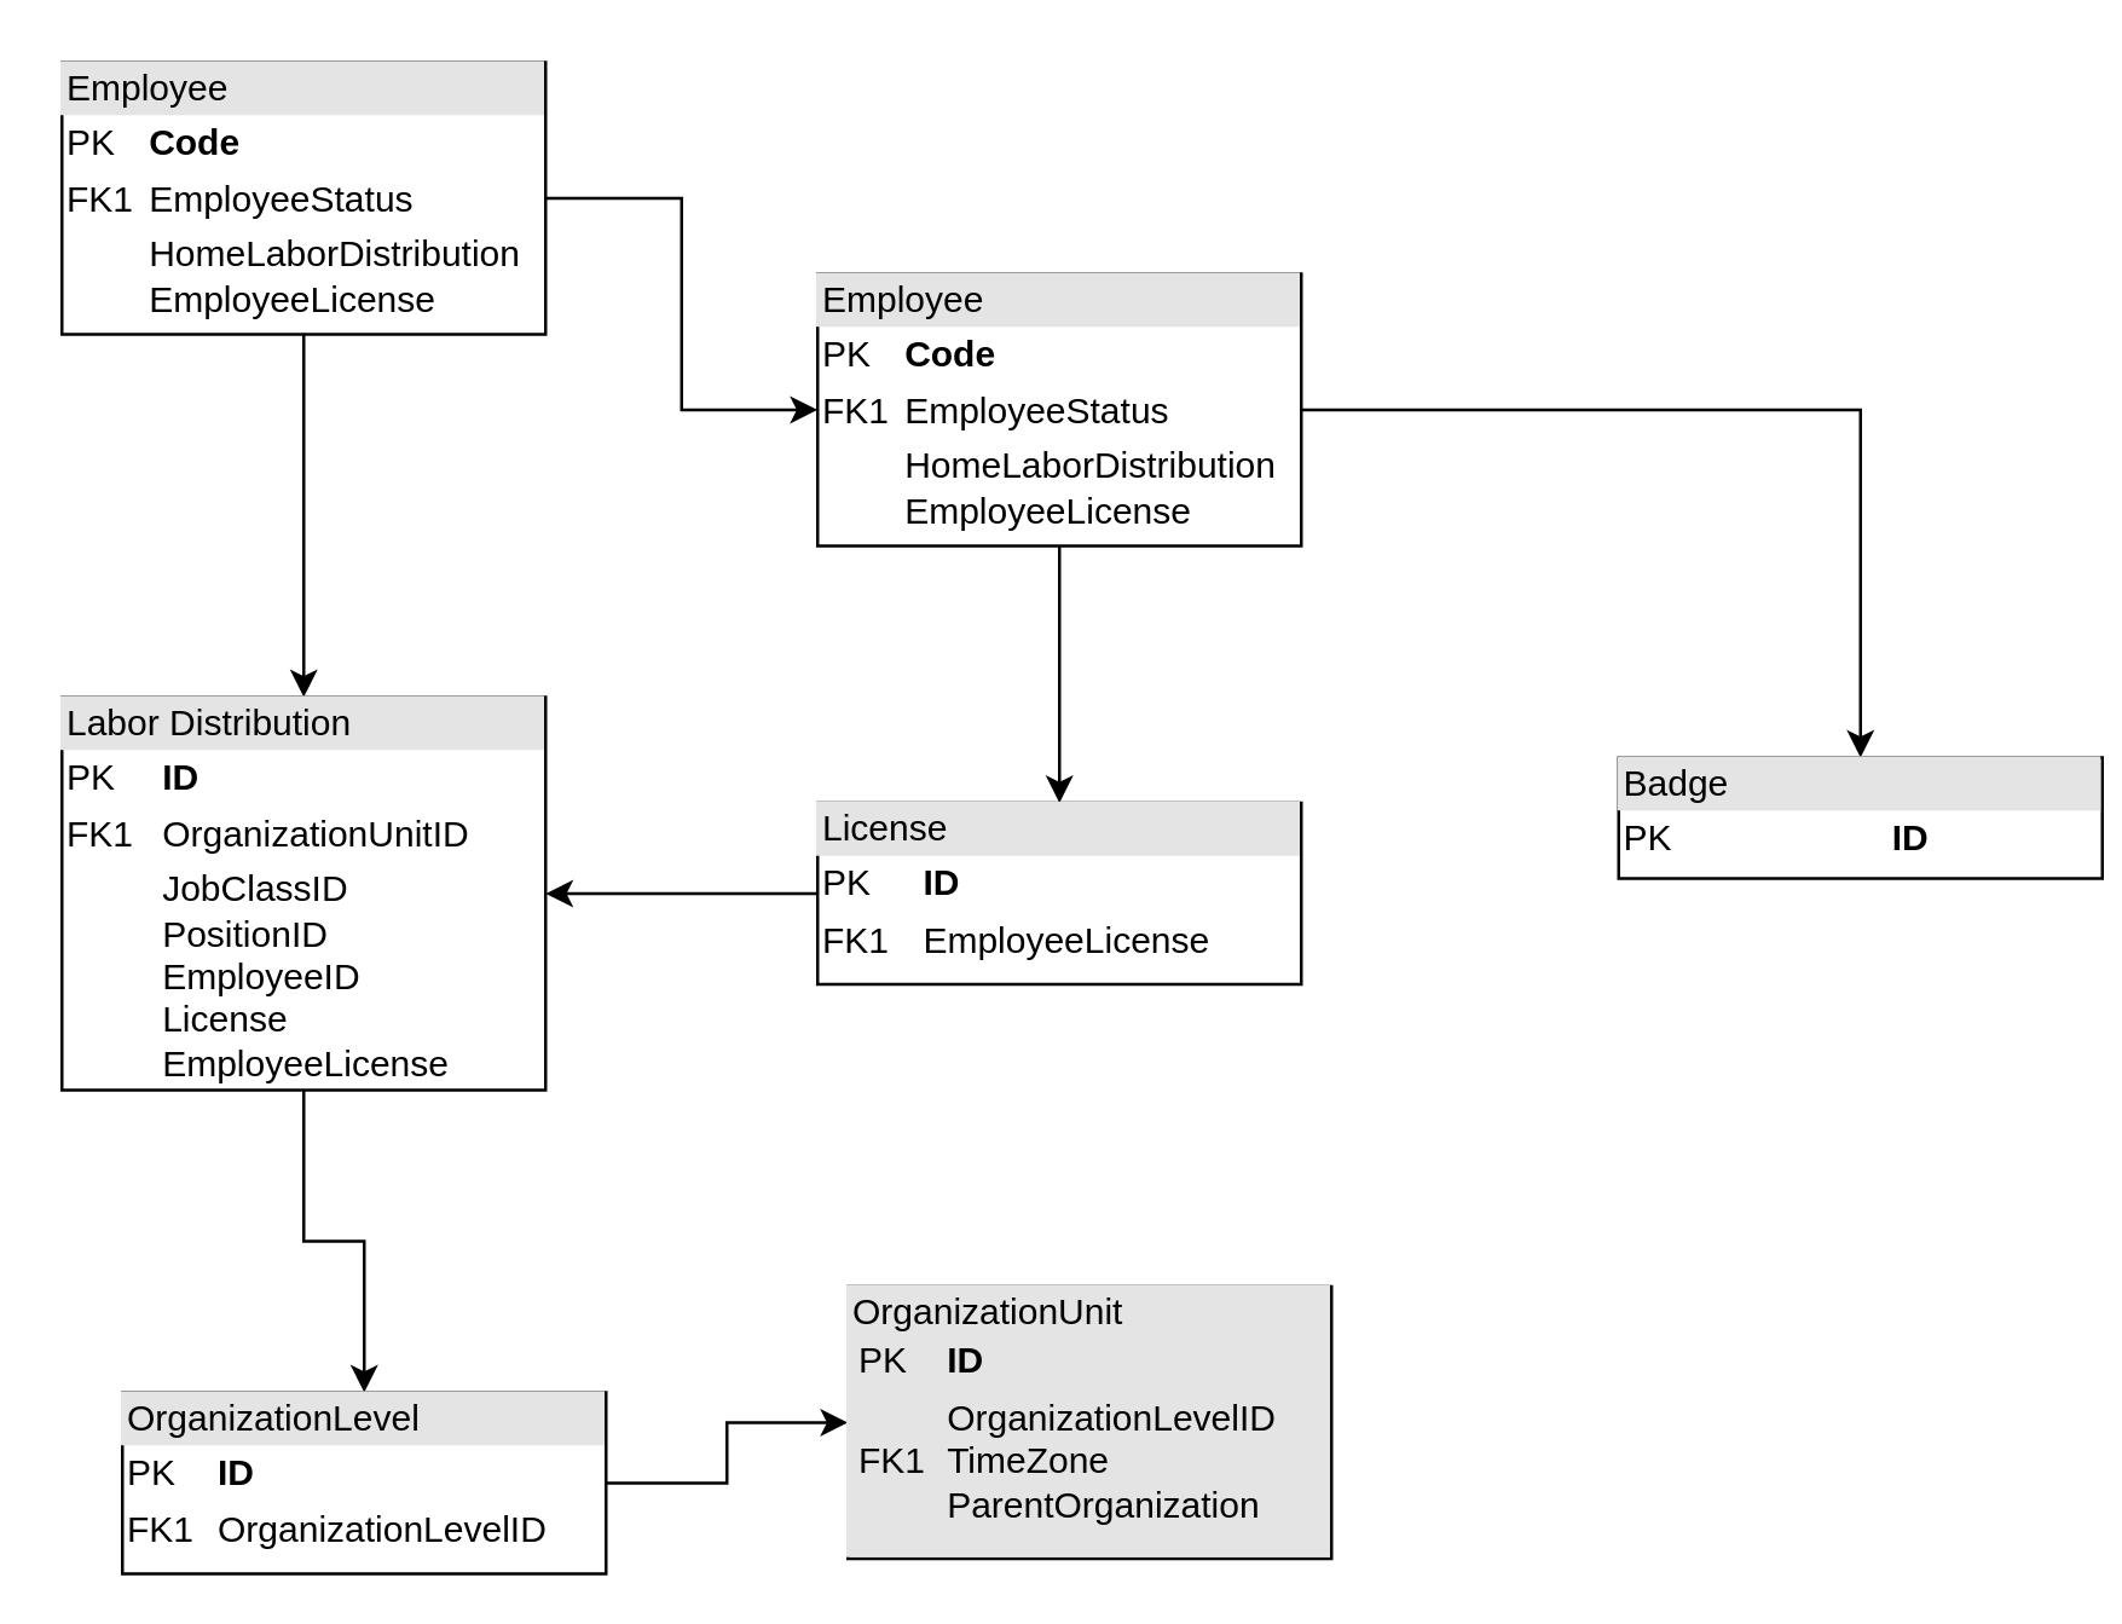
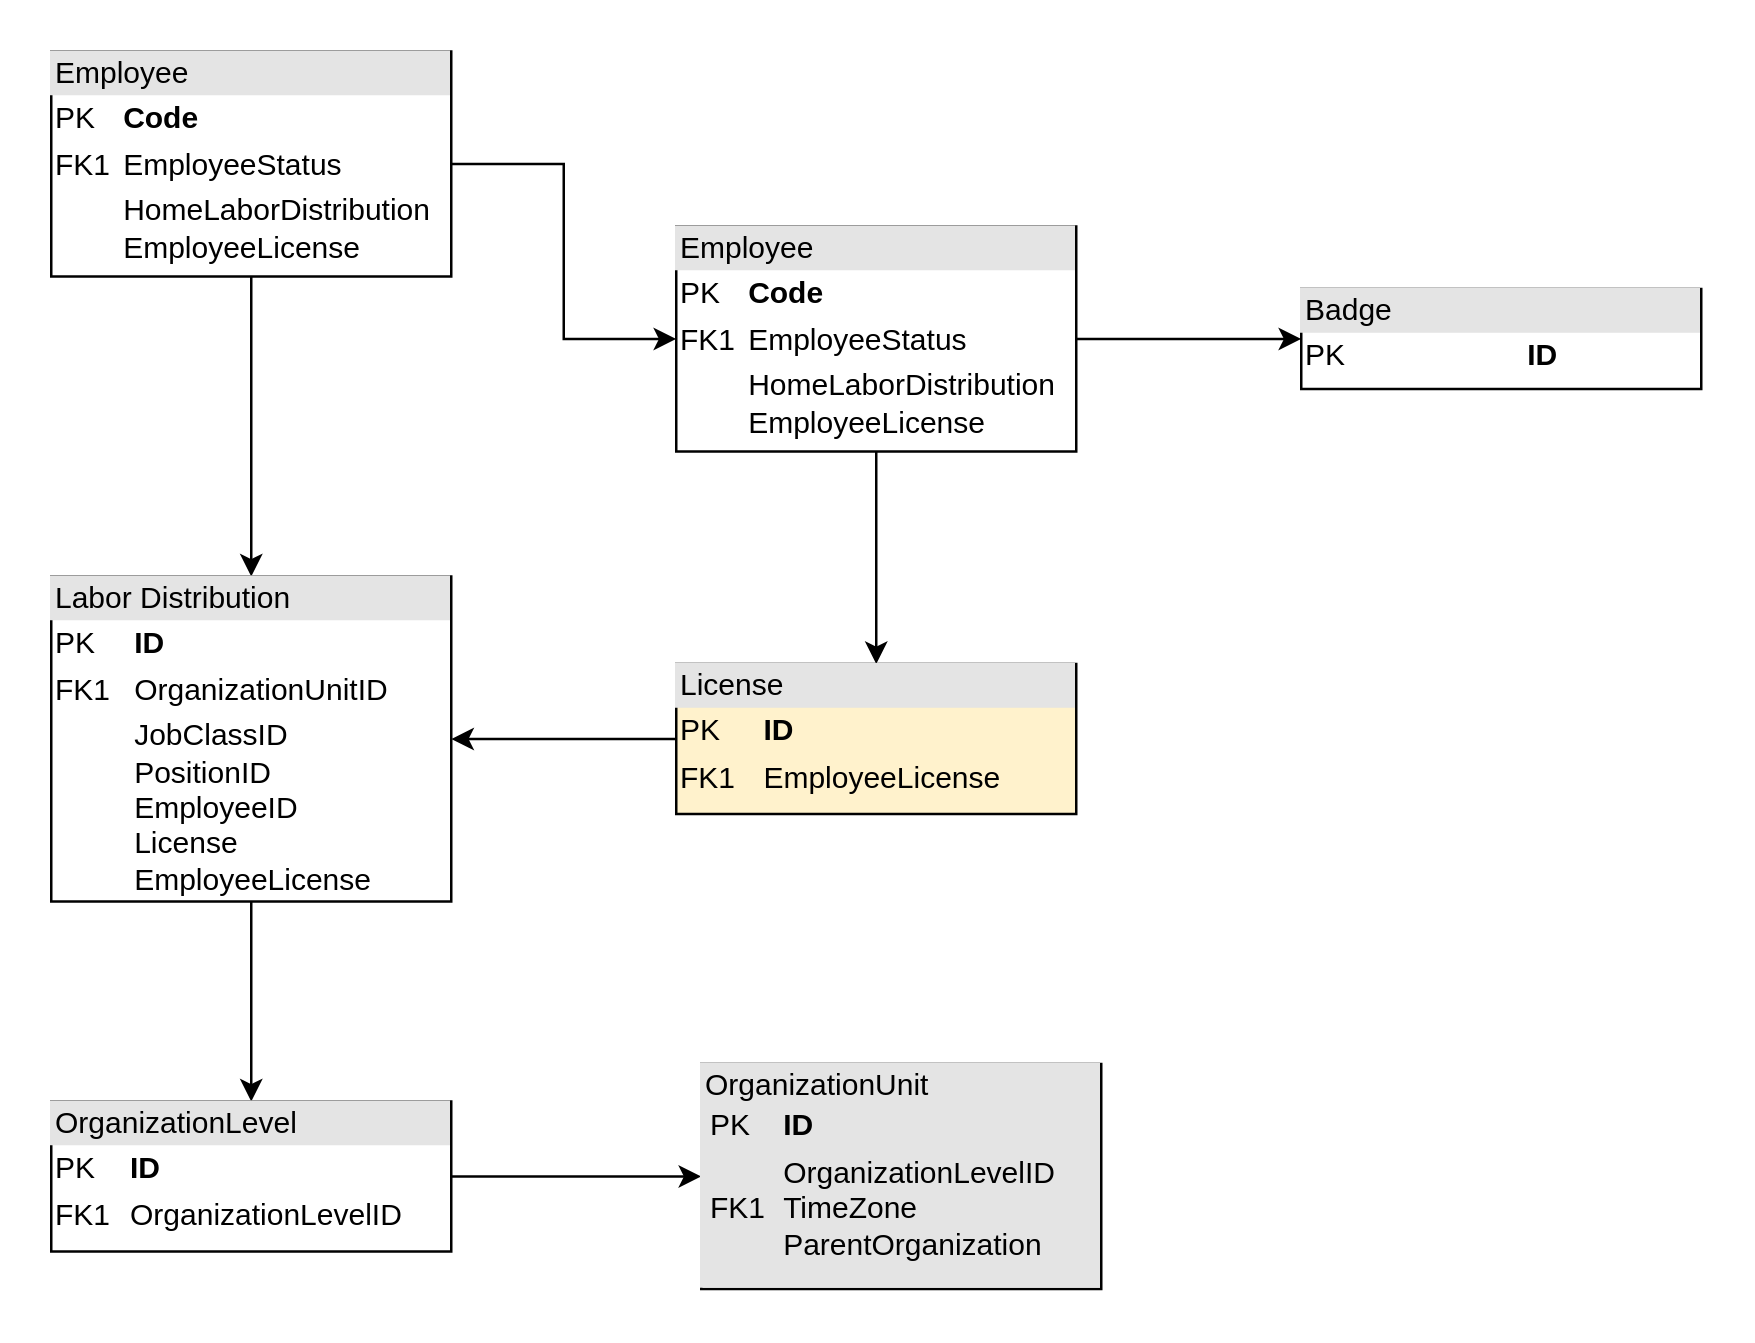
  <mxCell id="0" />
  <mxCell id="1" parent="0" />
  <mxCell id="2" value="" style="edgeStyle=orthogonalEdgeStyle;rounded=0;orthogonalLoop=1;jettySize=auto;html=1;" parent="1" source="4" target="6" edge="1"><mxGeometry relative="1" as="geometry" /></mxCell>
  <mxCell id="3" value="" style="edgeStyle=orthogonalEdgeStyle;rounded=0;orthogonalLoop=1;jettySize=auto;html=1;" parent="1" source="4" target="9" edge="1"><mxGeometry relative="1" as="geometry" /></mxCell>
  <mxCell id="4" value="&lt;div style=&quot;box-sizing: border-box ; width: 100% ; background: #e4e4e4 ; padding: 2px&quot;&gt;Employee&lt;/div&gt;&lt;table style=&quot;width: 100% ; font-size: 1em&quot; cellpadding=&quot;2&quot; cellspacing=&quot;0&quot;&gt;&lt;tbody&gt;&lt;tr&gt;&lt;td&gt;PK&lt;/td&gt;&lt;td&gt;&lt;b&gt;Code&lt;/b&gt;&lt;/td&gt;&lt;/tr&gt;&lt;tr&gt;&lt;td&gt;FK1&lt;/td&gt;&lt;td&gt;EmployeeStatus&lt;/td&gt;&lt;/tr&gt;&lt;tr&gt;&lt;td&gt;&lt;/td&gt;&lt;td&gt;HomeLaborDistribution&lt;br&gt;EmployeeLicense&lt;/td&gt;&lt;/tr&gt;&lt;/tbody&gt;&lt;/table&gt;" style="verticalAlign=top;align=left;overflow=fill;html=1;" parent="1" vertex="1"><mxGeometry x="20" y="20" width="160" height="90" as="geometry" /></mxCell>
  <mxCell id="5" value="" style="edgeStyle=orthogonalEdgeStyle;rounded=0;orthogonalLoop=1;jettySize=auto;html=1;" parent="1" source="6" target="14" edge="1"><mxGeometry relative="1" as="geometry" /></mxCell>
  <mxCell id="6" value="&lt;div style=&quot;box-sizing: border-box ; width: 100% ; background: #e4e4e4 ; padding: 2px&quot;&gt;Labor Distribution&lt;/div&gt;&lt;table style=&quot;width: 100% ; font-size: 1em&quot; cellpadding=&quot;2&quot; cellspacing=&quot;0&quot;&gt;&lt;tbody&gt;&lt;tr&gt;&lt;td&gt;PK&lt;/td&gt;&lt;td&gt;&lt;b&gt;ID&lt;/b&gt;&lt;/td&gt;&lt;/tr&gt;&lt;tr&gt;&lt;td&gt;FK1&lt;/td&gt;&lt;td&gt;OrganizationUnitID&lt;/td&gt;&lt;/tr&gt;&lt;tr&gt;&lt;td&gt;&lt;/td&gt;&lt;td&gt;JobClassID&lt;br&gt;PositionID&lt;br&gt;EmployeeID&lt;br&gt;License&lt;br&gt;EmployeeLicense&lt;/td&gt;&lt;/tr&gt;&lt;/tbody&gt;&lt;/table&gt;" style="verticalAlign=top;align=left;overflow=fill;html=1;" parent="1" vertex="1"><mxGeometry x="20" y="230" width="160" height="130" as="geometry" /></mxCell>
  <mxCell id="7" value="" style="edgeStyle=orthogonalEdgeStyle;rounded=0;orthogonalLoop=1;jettySize=auto;html=1;" parent="1" source="9" target="11" edge="1"><mxGeometry relative="1" as="geometry" /></mxCell>
  <mxCell id="8" value="" style="edgeStyle=orthogonalEdgeStyle;rounded=0;orthogonalLoop=1;jettySize=auto;html=1;" parent="1" source="9" target="12" edge="1"><mxGeometry relative="1" as="geometry" /></mxCell>
  <mxCell id="9" value="&lt;div style=&quot;box-sizing: border-box ; width: 100% ; background: #e4e4e4 ; padding: 2px&quot;&gt;Employee&lt;/div&gt;&lt;table style=&quot;width: 100% ; font-size: 1em&quot; cellpadding=&quot;2&quot; cellspacing=&quot;0&quot;&gt;&lt;tbody&gt;&lt;tr&gt;&lt;td&gt;PK&lt;/td&gt;&lt;td&gt;&lt;b&gt;Code&lt;/b&gt;&lt;/td&gt;&lt;/tr&gt;&lt;tr&gt;&lt;td&gt;FK1&lt;/td&gt;&lt;td&gt;EmployeeStatus&lt;/td&gt;&lt;/tr&gt;&lt;tr&gt;&lt;td&gt;&lt;/td&gt;&lt;td&gt;HomeLaborDistribution&lt;br&gt;EmployeeLicense&lt;/td&gt;&lt;/tr&gt;&lt;/tbody&gt;&lt;/table&gt;" style="verticalAlign=top;align=left;overflow=fill;html=1;" parent="1" vertex="1"><mxGeometry x="270" y="90" width="160" height="90" as="geometry" /></mxCell>
  <mxCell id="10" value="" style="edgeStyle=orthogonalEdgeStyle;rounded=0;orthogonalLoop=1;jettySize=auto;html=1;" parent="1" source="11" target="6" edge="1"><mxGeometry relative="1" as="geometry" /></mxCell>
- <mxCell id="11" value="&lt;div style=&quot;box-sizing: border-box ; width: 100% ; background: #e4e4e4 ; padding: 2px&quot;&gt;License&lt;/div&gt;&lt;table style=&quot;width: 100% ; font-size: 1em&quot; cellpadding=&quot;2&quot; cellspacing=&quot;0&quot;&gt;&lt;tbody&gt;&lt;tr&gt;&lt;td&gt;PK&lt;/td&gt;&lt;td&gt;&lt;b&gt;ID&lt;/b&gt;&lt;/td&gt;&lt;/tr&gt;&lt;tr&gt;&lt;td&gt;FK1&lt;/td&gt;&lt;td&gt;EmployeeLicense&lt;/td&gt;&lt;/tr&gt;&lt;tr&gt;&lt;td&gt;&lt;/td&gt;&lt;td&gt;&lt;br&gt;&lt;/td&gt;&lt;/tr&gt;&lt;/tbody&gt;&lt;/table&gt;" style="verticalAlign=top;align=left;overflow=fill;html=1;" parent="1" vertex="1"><mxGeometry x="270" y="265" width="160" height="60" as="geometry" /></mxCell>
- <mxCell id="12" value="&lt;div style=&quot;box-sizing: border-box ; width: 100% ; background: #e4e4e4 ; padding: 2px&quot;&gt;Badge&lt;/div&gt;&lt;table style=&quot;width: 100% ; font-size: 1em&quot; cellpadding=&quot;2&quot; cellspacing=&quot;0&quot;&gt;&lt;tbody&gt;&lt;tr&gt;&lt;td&gt;PK&lt;/td&gt;&lt;td&gt;&lt;b&gt;ID&lt;/b&gt;&lt;/td&gt;&lt;/tr&gt;&lt;tr&gt;&lt;td&gt;&lt;br&gt;&lt;/td&gt;&lt;td&gt;&lt;br&gt;&lt;/td&gt;&lt;/tr&gt;&lt;/tbody&gt;&lt;/table&gt;" style="verticalAlign=top;align=left;overflow=fill;html=1;" parent="1" vertex="1"><mxGeometry x="535" y="250" width="160" height="40" as="geometry" /></mxCell>
+ <mxCell id="11" value="&lt;div style=&quot;box-sizing: border-box ; width: 100% ; background: #e4e4e4 ; padding: 2px&quot;&gt;License&lt;/div&gt;&lt;table style=&quot;width: 100% ; font-size: 1em&quot; cellpadding=&quot;2&quot; cellspacing=&quot;0&quot;&gt;&lt;tbody&gt;&lt;tr&gt;&lt;td&gt;PK&lt;/td&gt;&lt;td&gt;&lt;b&gt;ID&lt;/b&gt;&lt;/td&gt;&lt;/tr&gt;&lt;tr&gt;&lt;td&gt;FK1&lt;/td&gt;&lt;td&gt;EmployeeLicense&lt;/td&gt;&lt;/tr&gt;&lt;tr&gt;&lt;td&gt;&lt;/td&gt;&lt;td&gt;&lt;br&gt;&lt;/td&gt;&lt;/tr&gt;&lt;/tbody&gt;&lt;/table&gt;" style="verticalAlign=top;align=left;overflow=fill;html=1;fillColor=#fff2cc;" parent="1" vertex="1"><mxGeometry x="270" y="265" width="160" height="60" as="geometry" /></mxCell>
+ <mxCell id="12" value="&lt;div style=&quot;box-sizing: border-box ; width: 100% ; background: #e4e4e4 ; padding: 2px&quot;&gt;Badge&lt;/div&gt;&lt;table style=&quot;width: 100% ; font-size: 1em&quot; cellpadding=&quot;2&quot; cellspacing=&quot;0&quot;&gt;&lt;tbody&gt;&lt;tr&gt;&lt;td&gt;PK&lt;/td&gt;&lt;td&gt;&lt;b&gt;ID&lt;/b&gt;&lt;/td&gt;&lt;/tr&gt;&lt;tr&gt;&lt;td&gt;&lt;br&gt;&lt;/td&gt;&lt;td&gt;&lt;br&gt;&lt;/td&gt;&lt;/tr&gt;&lt;/tbody&gt;&lt;/table&gt;" style="verticalAlign=top;align=left;overflow=fill;html=1;" parent="1" vertex="1"><mxGeometry x="520" y="115" width="160" height="40" as="geometry" /></mxCell>
  <mxCell id="13" value="" style="edgeStyle=orthogonalEdgeStyle;rounded=0;orthogonalLoop=1;jettySize=auto;html=1;" parent="1" source="14" target="15" edge="1"><mxGeometry relative="1" as="geometry" /></mxCell>
- <mxCell id="14" value="&lt;div style=&quot;box-sizing: border-box ; width: 100% ; background: #e4e4e4 ; padding: 2px&quot;&gt;OrganizationLevel&lt;/div&gt;&lt;table style=&quot;width: 100% ; font-size: 1em&quot; cellpadding=&quot;2&quot; cellspacing=&quot;0&quot;&gt;&lt;tbody&gt;&lt;tr&gt;&lt;td&gt;PK&lt;/td&gt;&lt;td&gt;&lt;b&gt;ID&lt;/b&gt;&lt;/td&gt;&lt;/tr&gt;&lt;tr&gt;&lt;td&gt;FK1&lt;/td&gt;&lt;td&gt;OrganizationLevelID&lt;/td&gt;&lt;/tr&gt;&lt;tr&gt;&lt;td&gt;&lt;/td&gt;&lt;td&gt;&lt;br&gt;&lt;/td&gt;&lt;/tr&gt;&lt;/tbody&gt;&lt;/table&gt;" style="verticalAlign=top;align=left;overflow=fill;html=1;" parent="1" vertex="1"><mxGeometry x="40" y="460" width="160" height="60" as="geometry" /></mxCell>
+ <mxCell id="14" value="&lt;div style=&quot;box-sizing: border-box ; width: 100% ; background: #e4e4e4 ; padding: 2px&quot;&gt;OrganizationLevel&lt;/div&gt;&lt;table style=&quot;width: 100% ; font-size: 1em&quot; cellpadding=&quot;2&quot; cellspacing=&quot;0&quot;&gt;&lt;tbody&gt;&lt;tr&gt;&lt;td&gt;PK&lt;/td&gt;&lt;td&gt;&lt;b&gt;ID&lt;/b&gt;&lt;/td&gt;&lt;/tr&gt;&lt;tr&gt;&lt;td&gt;FK1&lt;/td&gt;&lt;td&gt;OrganizationLevelID&lt;/td&gt;&lt;/tr&gt;&lt;tr&gt;&lt;td&gt;&lt;/td&gt;&lt;td&gt;&lt;br&gt;&lt;/td&gt;&lt;/tr&gt;&lt;/tbody&gt;&lt;/table&gt;" style="verticalAlign=top;align=left;overflow=fill;html=1;" parent="1" vertex="1"><mxGeometry x="20" y="440" width="160" height="60" as="geometry" /></mxCell>
  <mxCell id="15" value="&lt;div style=&quot;box-sizing: border-box ; width: 100% ; background: #e4e4e4 ; padding: 2px&quot;&gt;OrganizationUnit&lt;table cellpadding=&quot;2&quot; cellspacing=&quot;0&quot; style=&quot;font-size: 1em ; width: 100%&quot;&gt;&lt;tbody&gt;&lt;tr&gt;&lt;td&gt;PK&lt;/td&gt;&lt;td&gt;&lt;b&gt;ID&lt;/b&gt;&lt;/td&gt;&lt;/tr&gt;&lt;tr&gt;&lt;td&gt;FK1&lt;/td&gt;&lt;td&gt;OrganizationLevelID&lt;br&gt;TimeZone&lt;br&gt;ParentOrganization&lt;/td&gt;&lt;/tr&gt;&lt;tr&gt;&lt;td&gt;&lt;/td&gt;&lt;td&gt;&lt;br&gt;&lt;/td&gt;&lt;/tr&gt;&lt;/tbody&gt;&lt;/table&gt;&lt;/div&gt;" style="verticalAlign=top;align=left;overflow=fill;html=1;" parent="1" vertex="1"><mxGeometry x="280" y="425" width="160" height="90" as="geometry" /></mxCell>
